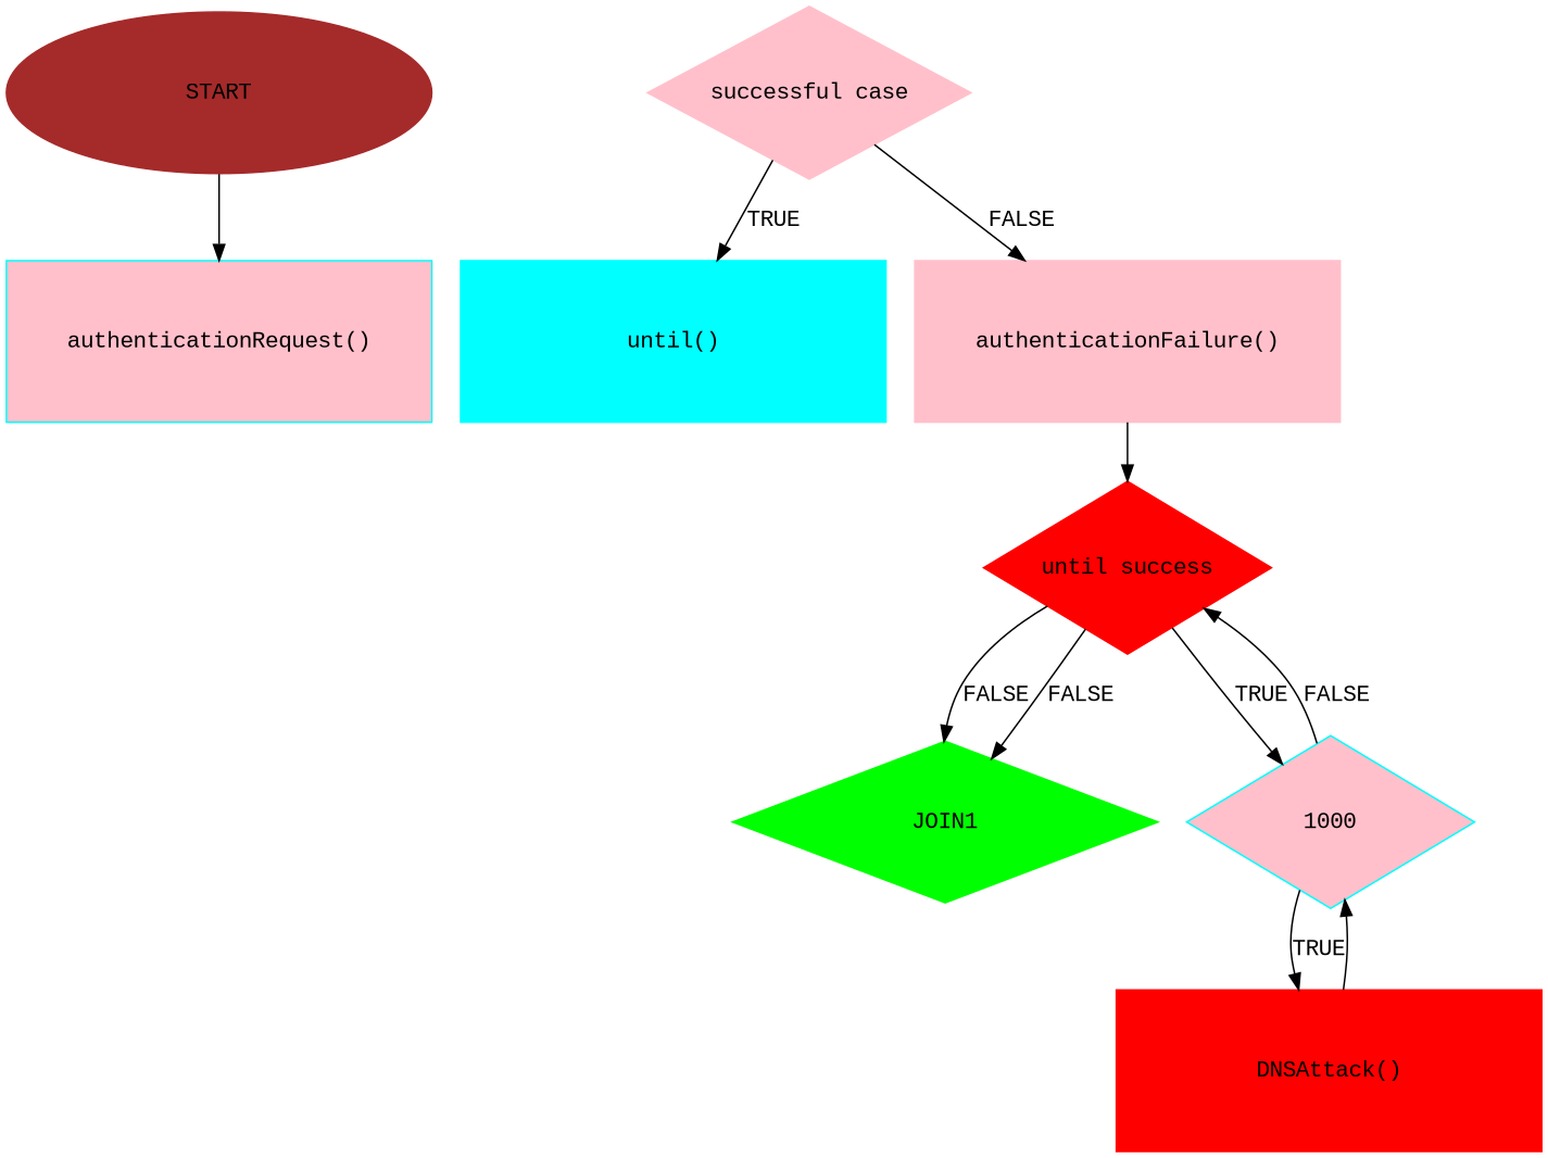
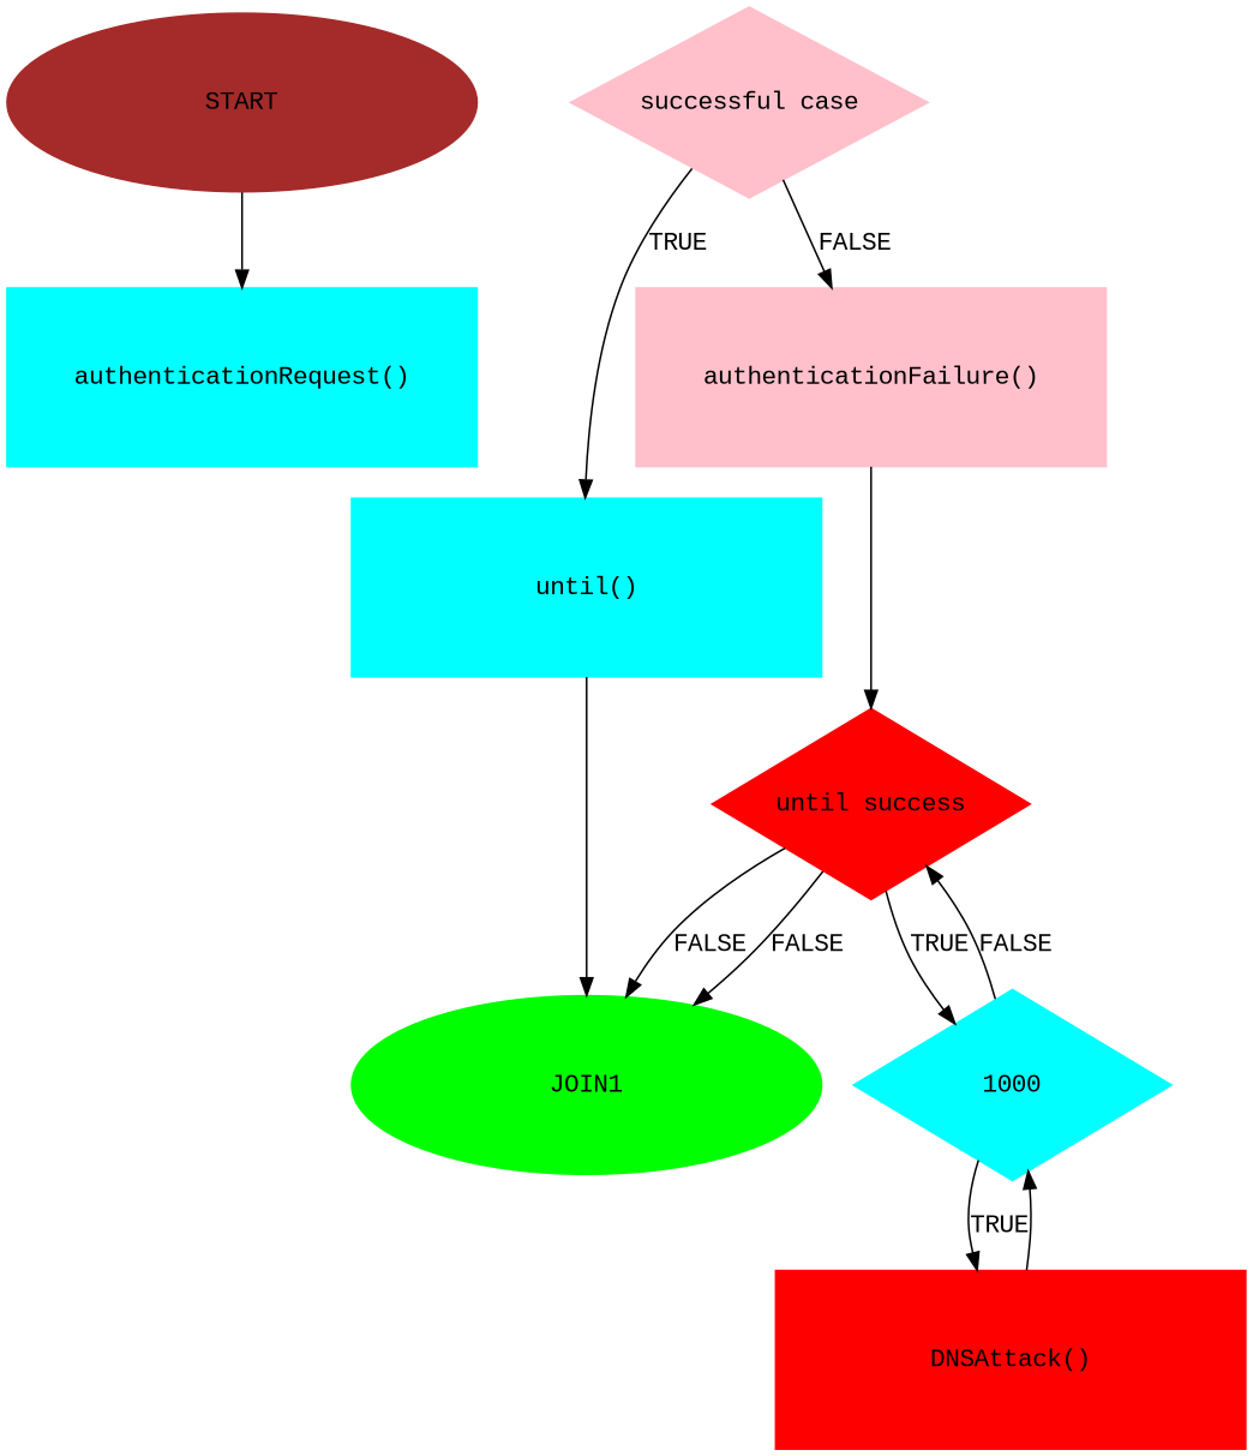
  digraph {
    fontname="Liberation Mono"
    node [color=cyan fontname="Liberation Mono" style=filled shape=box]
    edge [fontname="Liberation Mono"]
    n1 [color=brown height=1.4 label=START width=3.7 shape=""]
-   n2 [height=1.4 label="authenticationRequest()" width=3.7 fillcolor=pink]
+   n2 [height=1.4 label="authenticationRequest()" width=3.7]
    n3 [color=pink height=1.5 label="successful case" shape=diamond width=2.5]
    n4 [height=1.4 label="until()" width=3.7]
    n5 [color=pink height=1.4 label="authenticationFailure()" width=3.7]
-   n6 [color=green height=1.4 label=JOIN1 width=3.7 shape=diamond]
+   n6 [color=green height=1.4 label=JOIN1 width=3.7 shape=""]
    n7 [color=red height=1.5 label="until success" shape=diamond width=2.5]
-   n8 [height=1.5 label=1000 shape=diamond width=2.5 fillcolor=pink]
+   n8 [height=1.5 label=1000 shape=diamond width=2.5]
    n9 [color=red height=1.4 label="DNSAttack()" width=3.7]
    n1 -> n2
    n3 -> n4 [label=TRUE]
    n3 -> n5 [label=FALSE]
+   n4 -> n6
    n5 -> n7
    n7 -> n6 [label=FALSE]
    n7 -> n6 [label=FALSE]
    n7 -> n8 [label=TRUE]
    n8 -> n7 [label=FALSE]
    n8 -> n9 [label=TRUE]
    n9 -> n8
  }
